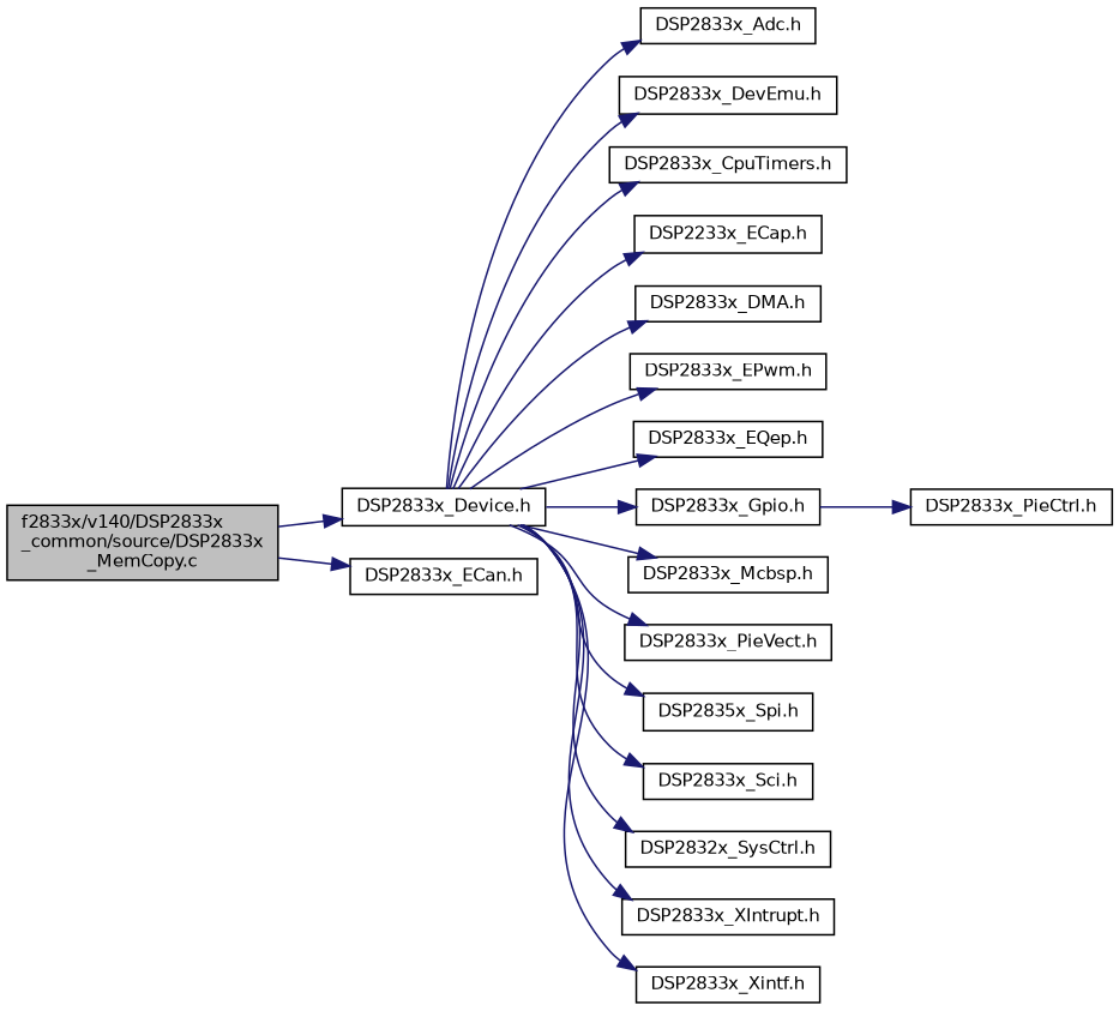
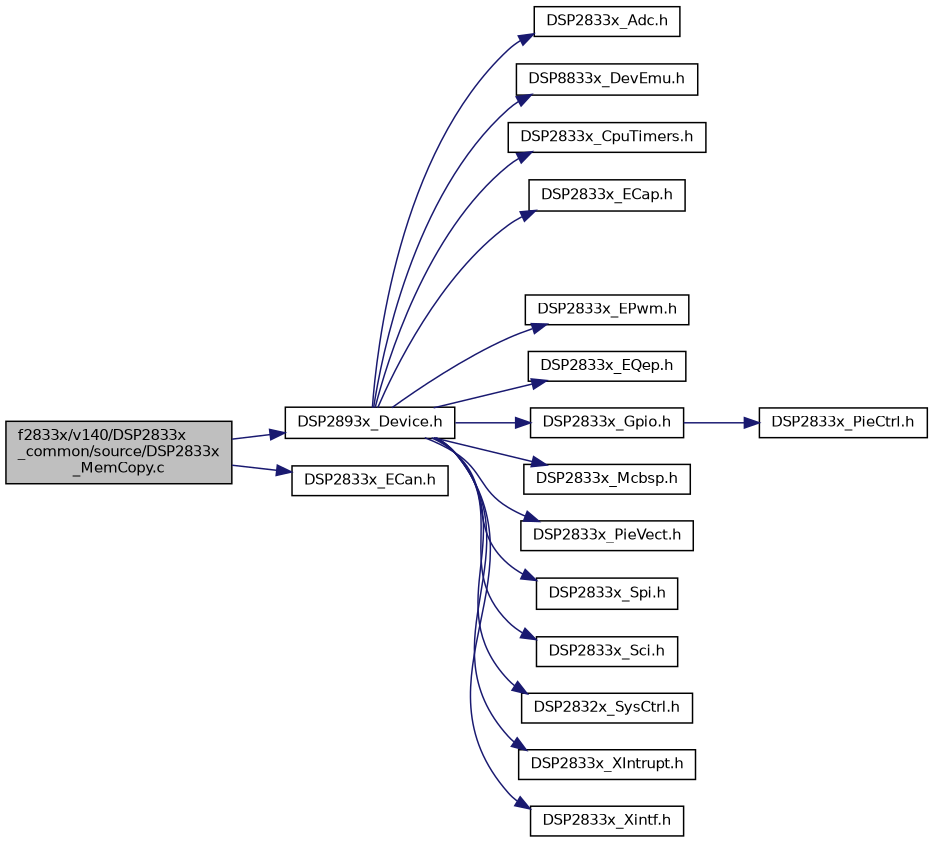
  digraph {
    rankdir=LR
    node [color=black fillcolor=white fontname=Helvetica fontsize=10 shape=record style=filled]
    edge [color=midnightblue fontname=Helvetica fontsize=10 labelfontname=Helvetica labelfontsize=10 style=solid]
    n1 [fillcolor=grey75 fontcolor=black height=0.2 label="f2833x/v140/DSP2833x\l_common/source/DSP2833x\l_MemCopy.c" width=0.4]
-   n2 [height=0.2 label="DSP2833x_Device.h" width=0.4]
+   n2 [height=0.2 label="DSP2893x_Device.h" width=0.4]
    n3 [height=0.2 label="DSP2833x_ECan.h" width=0.4]
    n4 [height=0.2 label="DSP2833x_Adc.h" width=0.4]
-   n5 [height=0.2 label="DSP2833x_DevEmu.h" width=0.4]
+   n5 [height=0.2 label="DSP8833x_DevEmu.h" width=0.4]
    n6 [height=0.2 label="DSP2833x_CpuTimers.h" width=0.4]
-   n7 [height=0.2 label="DSP2233x_ECap.h" width=0.4]
-   n8 [height=0.2 label="DSP2833x_DMA.h" width=0.4]
+   n7 [height=0.2 label="DSP2833x_ECap.h" width=0.4]
    n9 [height=0.2 label="DSP2833x_EPwm.h" width=0.4]
    n10 [height=0.2 label="DSP2833x_EQep.h" width=0.4]
    n11 [height=0.2 label="DSP2833x_Gpio.h" width=0.4]
    n12 [height=0.2 label="DSP2833x_Mcbsp.h" width=0.4]
    n13 [height=0.2 label="DSP2833x_PieVect.h" width=0.4]
-   n14 [height=0.2 label="DSP2835x_Spi.h" width=0.4]
+   n14 [height=0.2 label="DSP2833x_Spi.h" width=0.4]
    n15 [height=0.2 label="DSP2833x_Sci.h" width=0.4]
    n16 [height=0.2 label="DSP2832x_SysCtrl.h" width=0.4]
    n17 [height=0.2 label="DSP2833x_XIntrupt.h" width=0.4]
    n18 [height=0.2 label="DSP2833x_Xintf.h" width=0.4]
    n19 [height=0.2 label="DSP2833x_PieCtrl.h" width=0.4]
    n1 -> n2
    n1 -> n3
    n2 -> n4
    n2 -> n5
    n2 -> n6
    n2 -> n7
-   n2 -> n8
    n2 -> n9
    n2 -> n10
    n2 -> n11
    n2 -> n12
    n2 -> n13
    n2 -> n14
    n2 -> n15
    n2 -> n16
    n2 -> n17
    n2 -> n18
    n11 -> n19
  }
